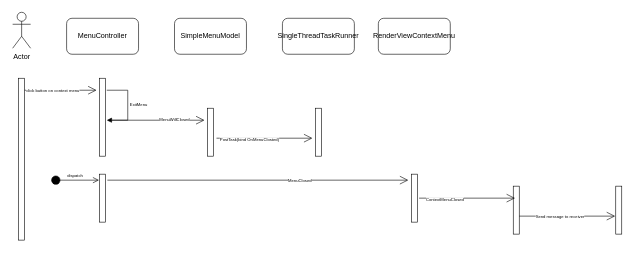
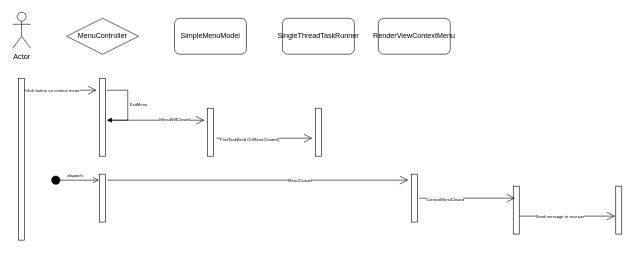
  <mxCell id="0" />
  <mxCell id="1" parent="0" />
  <mxCell id="2" value="Actor" style="shape=umlActor;verticalLabelPosition=bottom;verticalAlign=top;html=1;" vertex="1" parent="1"><mxGeometry x="20" y="20" width="30" height="60" as="geometry" /></mxCell>
  <mxCell id="3" value="" style="html=1;points=[];perimeter=orthogonalPerimeter;" vertex="1" parent="1"><mxGeometry x="30" y="130" width="10" height="270" as="geometry" /></mxCell>
- <mxCell id="4" value="MenuController" style="rounded=1;whiteSpace=wrap;html=1;" vertex="1" parent="1"><mxGeometry x="110" y="30" width="120" height="60" as="geometry" /></mxCell>
+ <mxCell id="4" value="MenuController" style="rhombus;whiteSpace=wrap;html=1;" vertex="1" parent="1"><mxGeometry x="110" y="30" width="120" height="60" as="geometry" /></mxCell>
  <mxCell id="5" value="" style="html=1;points=[];perimeter=orthogonalPerimeter;" vertex="1" parent="1"><mxGeometry x="165" y="130" width="10" height="130" as="geometry" /></mxCell>
  <mxCell id="6" value="" style="endArrow=open;endFill=1;endSize=12;html=1;rounded=0;" edge="1" parent="1"><mxGeometry width="160" relative="1" as="geometry"><mxPoint x="40" y="150" as="sourcePoint" /><mxPoint x="160" y="150" as="targetPoint" /></mxGeometry></mxCell>
  <mxCell id="7" value="&lt;font style=&quot;font-size: 7px;&quot;&gt;click button on context menu&lt;/font&gt;" style="edgeLabel;html=1;align=center;verticalAlign=middle;resizable=0;points=[];" vertex="1" connectable="0" parent="6"><mxGeometry x="-0.233" y="1" relative="1" as="geometry"><mxPoint as="offset" /></mxGeometry></mxCell>
  <mxCell id="8" value="ExitMenu" style="edgeStyle=orthogonalEdgeStyle;html=1;align=left;spacingLeft=2;endArrow=block;rounded=0;fontSize=7;" edge="1" parent="1"><mxGeometry relative="1" as="geometry"><mxPoint x="177" y="150" as="sourcePoint" /><Array as="points"><mxPoint x="212" y="150" /></Array><mxPoint x="177" y="200" as="targetPoint" /></mxGeometry></mxCell>
  <mxCell id="9" value="SimpleMenuModel" style="rounded=1;whiteSpace=wrap;html=1;fontSize=12;" vertex="1" parent="1"><mxGeometry x="290" y="30" width="120" height="60" as="geometry" /></mxCell>
  <mxCell id="10" value="" style="html=1;points=[];perimeter=orthogonalPerimeter;fontSize=12;" vertex="1" parent="1"><mxGeometry x="345" y="180" width="10" height="80" as="geometry" /></mxCell>
  <mxCell id="11" value="" style="endArrow=open;endFill=1;endSize=12;html=1;rounded=0;fontSize=12;" edge="1" parent="1"><mxGeometry width="160" relative="1" as="geometry"><mxPoint x="180" y="200" as="sourcePoint" /><mxPoint x="340" y="200" as="targetPoint" /></mxGeometry></mxCell>
  <mxCell id="12" value="MenuWillClosed" style="edgeLabel;html=1;align=center;verticalAlign=middle;resizable=0;points=[];fontSize=7;" vertex="1" connectable="0" parent="11"><mxGeometry x="0.362" y="1" relative="1" as="geometry"><mxPoint as="offset" /></mxGeometry></mxCell>
  <mxCell id="13" value="SingleThreadTaskRunner" style="rounded=1;whiteSpace=wrap;html=1;fontSize=12;" vertex="1" parent="1"><mxGeometry x="470" y="30" width="120" height="60" as="geometry" /></mxCell>
  <mxCell id="14" value="" style="html=1;points=[];perimeter=orthogonalPerimeter;fontSize=12;" vertex="1" parent="1"><mxGeometry x="525" y="180" width="10" height="80" as="geometry" /></mxCell>
  <mxCell id="15" value="" style="endArrow=open;endFill=1;endSize=12;html=1;rounded=0;fontSize=12;" edge="1" parent="1"><mxGeometry width="160" relative="1" as="geometry"><mxPoint x="360" y="230" as="sourcePoint" /><mxPoint x="520" y="230" as="targetPoint" /></mxGeometry></mxCell>
  <mxCell id="16" value="PostTask(bind OnMenuClosted)" style="edgeLabel;html=1;align=center;verticalAlign=middle;resizable=0;points=[];fontSize=7;" vertex="1" connectable="0" parent="15"><mxGeometry x="-0.325" y="-2" relative="1" as="geometry"><mxPoint as="offset" /></mxGeometry></mxCell>
  <mxCell id="17" value="RenderViewContextMenu" style="rounded=1;whiteSpace=wrap;html=1;fontSize=12;" vertex="1" parent="1"><mxGeometry x="630" y="30" width="120" height="60" as="geometry" /></mxCell>
  <mxCell id="18" value="" style="html=1;points=[];perimeter=orthogonalPerimeter;fontSize=12;" vertex="1" parent="1"><mxGeometry x="685" y="290" width="10" height="80" as="geometry" /></mxCell>
  <mxCell id="19" value="" style="html=1;points=[];perimeter=orthogonalPerimeter;fontSize=12;" vertex="1" parent="1"><mxGeometry x="165" y="290" width="10" height="80" as="geometry" /></mxCell>
  <mxCell id="20" value="" style="endArrow=open;endFill=1;endSize=12;html=1;rounded=0;fontSize=12;" edge="1" parent="1"><mxGeometry width="160" relative="1" as="geometry"><mxPoint x="178" y="300" as="sourcePoint" /><mxPoint x="680" y="300" as="targetPoint" /></mxGeometry></mxCell>
  <mxCell id="21" value="MenuClosed" style="edgeLabel;html=1;align=center;verticalAlign=middle;resizable=0;points=[];fontSize=7;" vertex="1" connectable="0" parent="20"><mxGeometry x="0.275" y="-1" relative="1" as="geometry"><mxPoint as="offset" /></mxGeometry></mxCell>
  <mxCell id="22" value="" style="html=1;points=[];perimeter=orthogonalPerimeter;fontSize=12;" vertex="1" parent="1"><mxGeometry x="855" y="310" width="10" height="80" as="geometry" /></mxCell>
  <mxCell id="23" value="" style="endArrow=open;endFill=1;endSize=12;html=1;rounded=0;fontSize=12;" edge="1" parent="1"><mxGeometry width="160" relative="1" as="geometry"><mxPoint x="698" y="330" as="sourcePoint" /><mxPoint x="858" y="330" as="targetPoint" /></mxGeometry></mxCell>
  <mxCell id="24" value="ContextMenuClosed" style="edgeLabel;html=1;align=center;verticalAlign=middle;resizable=0;points=[];fontSize=7;" vertex="1" connectable="0" parent="23"><mxGeometry x="-0.475" y="-2" relative="1" as="geometry"><mxPoint as="offset" /></mxGeometry></mxCell>
  <mxCell id="25" value="" style="endArrow=open;endFill=1;endSize=12;html=1;rounded=0;fontSize=12;" edge="1" parent="1"><mxGeometry width="160" relative="1" as="geometry"><mxPoint x="865" y="360" as="sourcePoint" /><mxPoint x="1025" y="360" as="targetPoint" /></mxGeometry></mxCell>
  <mxCell id="26" value="Send message to receiver" style="edgeLabel;html=1;align=center;verticalAlign=middle;resizable=0;points=[];fontSize=7;" vertex="1" connectable="0" parent="25"><mxGeometry x="-0.5" relative="1" as="geometry"><mxPoint x="27" as="offset" /></mxGeometry></mxCell>
  <mxCell id="27" value="" style="html=1;points=[];perimeter=orthogonalPerimeter;fontSize=7;" vertex="1" parent="1"><mxGeometry x="1026" y="310" width="10" height="80" as="geometry" /></mxCell>
  <mxCell id="28" value="dispatch" style="html=1;verticalAlign=bottom;startArrow=circle;startFill=1;endArrow=open;startSize=6;endSize=8;rounded=0;fontSize=7;" edge="1" parent="1"><mxGeometry width="80" relative="1" as="geometry"><mxPoint x="84" y="300" as="sourcePoint" /><mxPoint x="164" y="300" as="targetPoint" /></mxGeometry></mxCell>
